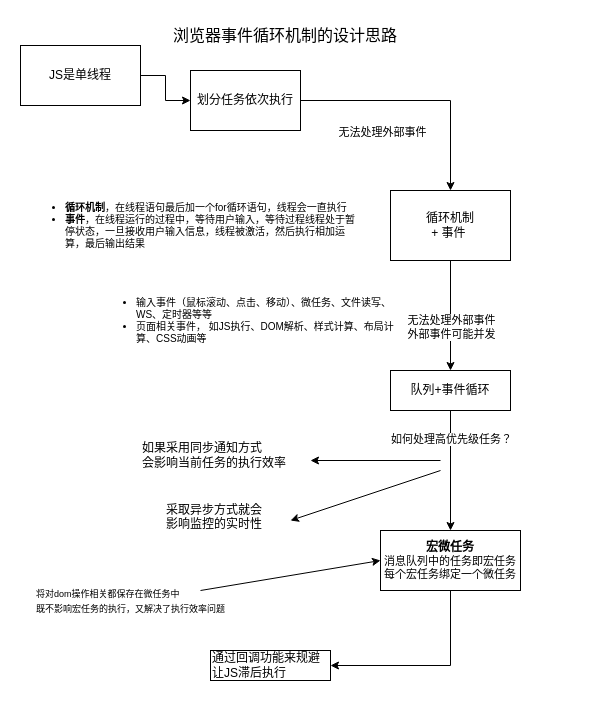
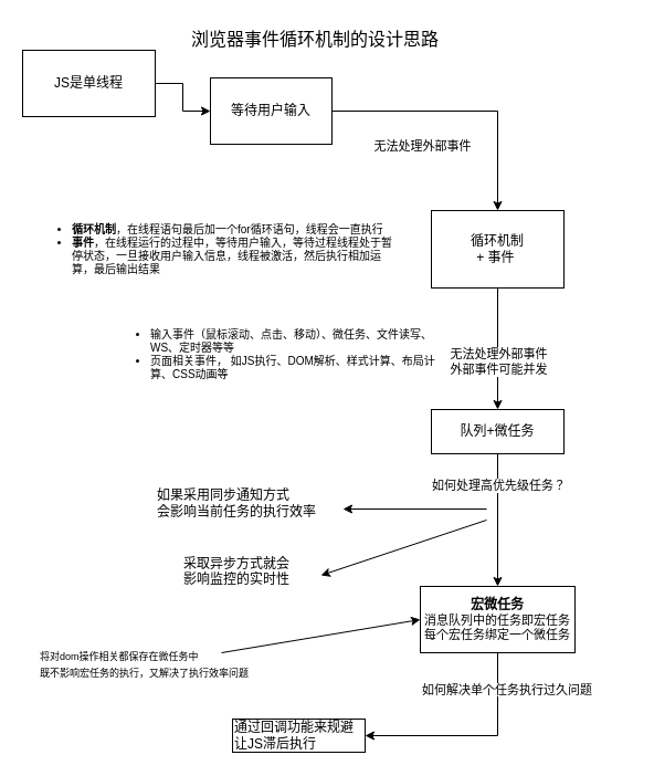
  <mxCell id="0" />
  <mxCell id="1" parent="0" />
  <mxCell id="2" value="&lt;font style=&quot;font-size: 16px;&quot;&gt;浏览器事件循环机制的设计思路&lt;/font&gt;" style="text;html=1;strokeColor=none;fillColor=none;align=center;verticalAlign=middle;whiteSpace=wrap;rounded=0;" vertex="1" parent="1"><mxGeometry x="170" y="20" width="230" height="30" as="geometry" /></mxCell>
  <mxCell id="3" style="edgeStyle=orthogonalEdgeStyle;rounded=0;orthogonalLoop=1;jettySize=auto;html=1;" edge="1" parent="1" source="4" target="7"><mxGeometry relative="1" as="geometry"><mxPoint x="260" y="100" as="targetPoint" /></mxGeometry></mxCell>
  <mxCell id="4" value="JS是单线程" style="rounded=0;whiteSpace=wrap;html=1;" vertex="1" parent="1"><mxGeometry x="20" y="45" width="120" height="60" as="geometry" /></mxCell>
  <mxCell id="5" style="edgeStyle=orthogonalEdgeStyle;rounded=0;orthogonalLoop=1;jettySize=auto;html=1;exitX=1;exitY=0.5;exitDx=0;exitDy=0;entryX=0.5;entryY=0;entryDx=0;entryDy=0;" edge="1" parent="1" source="7" target="10"><mxGeometry relative="1" as="geometry" /></mxCell>
  <mxCell id="6" value="无法处理外部事件" style="edgeLabel;html=1;align=center;verticalAlign=middle;resizable=0;points=[];" vertex="1" connectable="0" parent="5"><mxGeometry x="-0.316" y="1" relative="1" as="geometry"><mxPoint x="-1" y="32" as="offset" /></mxGeometry></mxCell>
- <mxCell id="7" value="划分任务依次执行" style="rounded=0;whiteSpace=wrap;html=1;" vertex="1" parent="1"><mxGeometry x="190" y="70" width="110" height="60" as="geometry" /></mxCell>
+ <mxCell id="7" value="等待用户输入" style="rounded=0;whiteSpace=wrap;html=1;" vertex="1" parent="1"><mxGeometry x="190" y="70" width="110" height="60" as="geometry" /></mxCell>
  <mxCell id="8" style="edgeStyle=orthogonalEdgeStyle;rounded=0;orthogonalLoop=1;jettySize=auto;html=1;" edge="1" parent="1" source="10" target="14"><mxGeometry relative="1" as="geometry"><mxPoint x="350" y="340" as="targetPoint" /></mxGeometry></mxCell>
  <mxCell id="9" value="无法处理外部事件&lt;br&gt;外部事件可能并发" style="edgeLabel;html=1;align=center;verticalAlign=middle;resizable=0;points=[];" vertex="1" connectable="0" parent="8"><mxGeometry x="-0.118" relative="1" as="geometry"><mxPoint y="17" as="offset" /></mxGeometry></mxCell>
  <mxCell id="10" value="循环机制&lt;br&gt;+ 事件&amp;nbsp;" style="rounded=0;whiteSpace=wrap;html=1;" vertex="1" parent="1"><mxGeometry x="390" y="190" width="120" height="70" as="geometry" /></mxCell>
  <mxCell id="11" value="&lt;div style=&quot;font-size: 10px;&quot; class=&quot;lake-content&quot;&gt;&lt;ul style=&quot;margin: 0; padding-left: 23px&quot; class=&quot;ne-ul&quot;&gt;&lt;li data-lake-index-type=&quot;0&quot; id=&quot;ueaa8505f&quot;&gt;&lt;b&gt;循环机制&lt;/b&gt;，在线程语句最后加一个for循环语句，线程会一直执行&lt;/li&gt;&lt;li data-lake-index-type=&quot;0&quot; id=&quot;u5c708ba2&quot;&gt;&lt;span class=&quot;ne-text&quot;&gt;&lt;b&gt;事件&lt;/b&gt;，在线程运行的过程中，等待用户输入，等待过程线程处于暂停状态，一旦接收用户输入信息，线程被激活，然后执行相加运算，最后输出结果&lt;/span&gt;&lt;/li&gt;&lt;/ul&gt;&lt;/div&gt;" style="text;html=1;strokeColor=none;fillColor=none;align=left;verticalAlign=middle;whiteSpace=wrap;rounded=0;" vertex="1" parent="1"><mxGeometry x="40" y="185" width="320" height="80" as="geometry" /></mxCell>
  <mxCell id="12" value="" style="edgeStyle=orthogonalEdgeStyle;rounded=0;orthogonalLoop=1;jettySize=auto;html=1;entryX=0.5;entryY=0;entryDx=0;entryDy=0;" edge="1" parent="1" source="14" target="17"><mxGeometry relative="1" as="geometry"><mxPoint x="350" y="510" as="targetPoint" /></mxGeometry></mxCell>
  <mxCell id="13" value="如何处理高优先级任务？" style="edgeLabel;html=1;align=center;verticalAlign=middle;resizable=0;points=[];" vertex="1" connectable="0" parent="12"><mxGeometry x="-0.219" relative="1" as="geometry"><mxPoint y="-19" as="offset" /></mxGeometry></mxCell>
- <mxCell id="14" value="队列+事件循环" style="rounded=0;whiteSpace=wrap;html=1;" vertex="1" parent="1"><mxGeometry x="390" y="370" width="120" height="40" as="geometry" /></mxCell>
+ <mxCell id="14" value="队列+微任务" style="rounded=0;whiteSpace=wrap;html=1;" vertex="1" parent="1"><mxGeometry x="390" y="370" width="120" height="40" as="geometry" /></mxCell>
  <mxCell id="15" value="&lt;ul style=&quot;font-size: 10px;&quot;&gt;&lt;li&gt;输入事件（鼠标滚动、点击、移动）、微任务、文件读写、WS、定时器等等&lt;/li&gt;&lt;li&gt;页面相关事件， 如JS执行、DOM解析、样式计算、布局计算、CSS动画等&lt;/li&gt;&lt;/ul&gt;" style="text;strokeColor=none;fillColor=none;align=left;verticalAlign=middle;spacingLeft=4;spacingRight=4;overflow=hidden;points=[[0,0.5],[1,0.5]];portConstraint=eastwest;rotatable=0;whiteSpace=wrap;html=1;" vertex="1" parent="1"><mxGeometry x="90" y="280" width="320" height="80" as="geometry" /></mxCell>
  <mxCell id="16" style="edgeStyle=orthogonalEdgeStyle;rounded=0;orthogonalLoop=1;jettySize=auto;html=1;exitX=0.5;exitY=1;exitDx=0;exitDy=0;entryX=1;entryY=0.5;entryDx=0;entryDy=0;" edge="1" parent="1" source="17" target="24"><mxGeometry relative="1" as="geometry"><mxPoint x="360" y="760" as="targetPoint" /><mxPoint x="470" y="680" as="sourcePoint" /><Array as="points"><mxPoint x="450" y="665" /></Array></mxGeometry></mxCell>
  <mxCell id="17" value="&lt;b&gt;宏微任务&lt;/b&gt;&lt;br&gt;&lt;div style=&quot;text-align: left; font-size: 11px;&quot;&gt;&lt;span style=&quot;background-color: initial;&quot;&gt;&lt;font style=&quot;font-size: 11px;&quot;&gt;消息队列中的任务即宏任务&lt;/font&gt;&lt;/span&gt;&lt;/div&gt;&lt;div style=&quot;text-align: left; font-size: 11px;&quot;&gt;&lt;span style=&quot;background-color: initial;&quot;&gt;&lt;font style=&quot;font-size: 11px;&quot;&gt;每个宏任务绑定一个微任务&lt;/font&gt;&lt;/span&gt;&lt;/div&gt;" style="rounded=0;whiteSpace=wrap;html=1;" vertex="1" parent="1"><mxGeometry x="380" y="530" width="140" height="60" as="geometry" /></mxCell>
  <mxCell id="18" value="如果采用同步通知方式&lt;br&gt;会影响当前任务的执行效率" style="text;html=1;strokeColor=none;fillColor=none;align=left;verticalAlign=middle;whiteSpace=wrap;rounded=0;" vertex="1" parent="1"><mxGeometry x="140" y="440" width="170" height="30" as="geometry" /></mxCell>
  <mxCell id="19" value="" style="endArrow=classic;html=1;rounded=0;" edge="1" parent="1"><mxGeometry width="50" height="50" relative="1" as="geometry"><mxPoint x="440" y="460" as="sourcePoint" /><mxPoint x="310" y="460" as="targetPoint" /></mxGeometry></mxCell>
  <mxCell id="20" value="" style="endArrow=classic;html=1;rounded=0;" edge="1" parent="1"><mxGeometry width="50" height="50" relative="1" as="geometry"><mxPoint x="440" y="470" as="sourcePoint" /><mxPoint x="290" y="520" as="targetPoint" /></mxGeometry></mxCell>
  <mxCell id="21" value="采取异步方式就会影响监控的实时性" style="text;strokeColor=none;fillColor=none;align=left;verticalAlign=middle;spacingLeft=4;spacingRight=4;overflow=hidden;points=[[0,0.5],[1,0.5]];portConstraint=eastwest;rotatable=0;whiteSpace=wrap;html=1;" vertex="1" parent="1"><mxGeometry x="160" y="500" width="110" height="30" as="geometry" /></mxCell>
  <mxCell id="22" value="" style="endArrow=classic;html=1;rounded=0;entryX=0;entryY=0.5;entryDx=0;entryDy=0;" edge="1" parent="1" target="17"><mxGeometry width="50" height="50" relative="1" as="geometry"><mxPoint x="200" y="590" as="sourcePoint" /><mxPoint x="270" y="590" as="targetPoint" /></mxGeometry></mxCell>
  <mxCell id="23" value="&lt;font style=&quot;font-size: 9px;&quot;&gt;将对dom操作相关都保存在微任务中&lt;br&gt;既不影响宏任务的执行，又解决了执行效率问题&lt;/font&gt;" style="text;strokeColor=none;fillColor=none;align=left;verticalAlign=middle;spacingLeft=4;spacingRight=4;overflow=hidden;points=[[0,0.5],[1,0.5]];portConstraint=eastwest;rotatable=0;whiteSpace=wrap;html=1;" vertex="1" parent="1"><mxGeometry x="30" y="580" width="210" height="40" as="geometry" /></mxCell>
  <mxCell id="24" value="通过回调功能来规避让JS滞后执行" style="rounded=0;whiteSpace=wrap;html=1;align=left;" vertex="1" parent="1"><mxGeometry x="210" y="650" width="120" height="30" as="geometry" /></mxCell>
+ <mxCell id="25" value="&lt;span style=&quot;color: rgb(0, 0, 0); font-family: Helvetica; font-size: 11px; font-style: normal; font-variant-ligatures: normal; font-variant-caps: normal; font-weight: 400; letter-spacing: normal; orphans: 2; text-align: center; text-indent: 0px; text-transform: none; widows: 2; word-spacing: 0px; -webkit-text-stroke-width: 0px; background-color: rgb(255, 255, 255); text-decoration-thickness: initial; text-decoration-style: initial; text-decoration-color: initial; float: none; display: inline !important;&quot;&gt;如何解决单个任务执行过久问题&lt;/span&gt;" style="text;whiteSpace=wrap;html=1;" vertex="1" parent="1"><mxGeometry x="380" y="610" width="190" height="40" as="geometry" /></mxCell>
